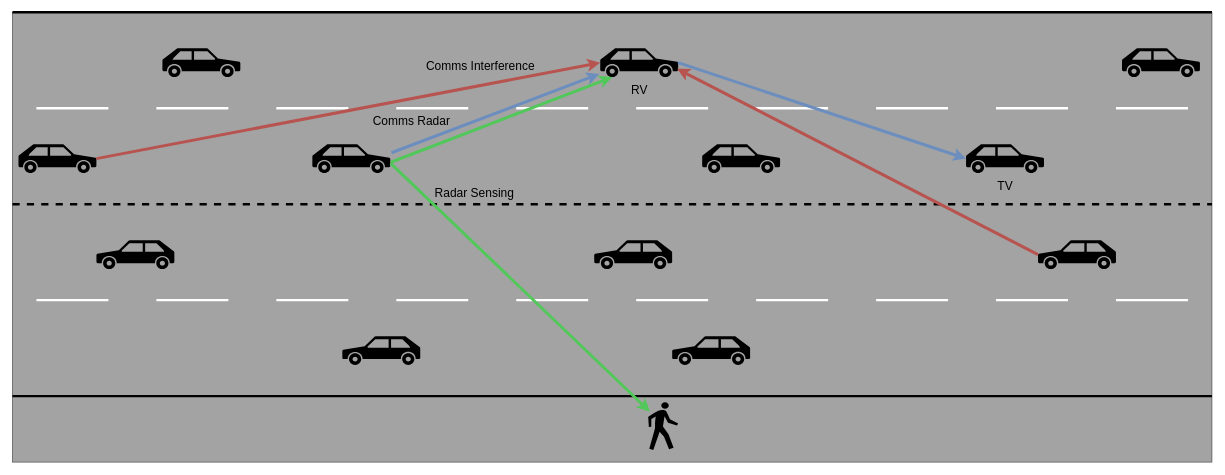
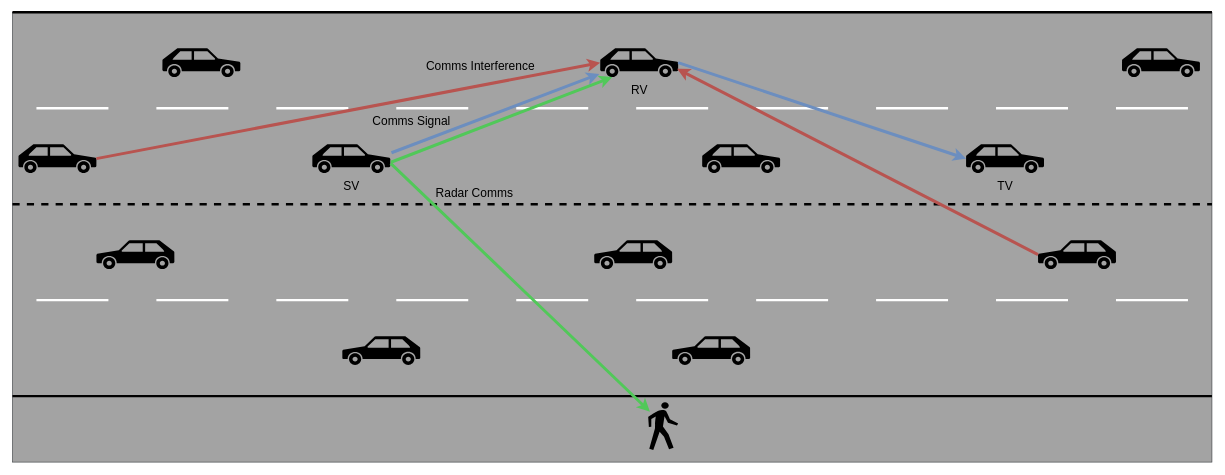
  <mxCell id="0" />
  <mxCell id="1" parent="0" />
  <mxCell id="2" value="" style="rounded=0;whiteSpace=wrap;html=1;fillColor=#A3A3A3;strokeColor=#36393d;" vertex="1" parent="1"><mxGeometry x="20" y="20" width="2000" height="750" as="geometry" /></mxCell>
  <mxCell id="3" value="" style="endArrow=none;html=1;rounded=0;strokeWidth=4;" edge="1" parent="1"><mxGeometry width="50" height="50" relative="1" as="geometry"><mxPoint x="20" y="20" as="sourcePoint" /><mxPoint x="2020" y="20" as="targetPoint" /></mxGeometry></mxCell>
  <mxCell id="4" value="" style="endArrow=none;html=1;rounded=0;strokeWidth=4;" edge="1" parent="1"><mxGeometry width="50" height="50" relative="1" as="geometry"><mxPoint x="20" y="660" as="sourcePoint" /><mxPoint x="2020" y="660" as="targetPoint" /></mxGeometry></mxCell>
  <mxCell id="5" value="" style="endArrow=none;dashed=1;html=1;rounded=0;strokeWidth=4;" edge="1" parent="1"><mxGeometry width="50" height="50" relative="1" as="geometry"><mxPoint x="20" y="340" as="sourcePoint" /><mxPoint x="2020" y="340" as="targetPoint" /></mxGeometry></mxCell>
  <mxCell id="6" value="" style="endArrow=none;html=1;rounded=0;strokeWidth=4;strokeColor=#FFFFFF;" edge="1" parent="1"><mxGeometry width="50" height="50" relative="1" as="geometry"><mxPoint x="60" y="180" as="sourcePoint" /><mxPoint x="180" y="180" as="targetPoint" /></mxGeometry></mxCell>
  <mxCell id="7" value="" style="endArrow=none;html=1;rounded=0;strokeWidth=4;strokeColor=#FFFFFF;" edge="1" parent="1"><mxGeometry width="50" height="50" relative="1" as="geometry"><mxPoint x="260" y="180" as="sourcePoint" /><mxPoint x="380" y="180" as="targetPoint" /></mxGeometry></mxCell>
  <mxCell id="8" value="" style="endArrow=none;html=1;rounded=0;strokeWidth=4;strokeColor=#FFFFFF;" edge="1" parent="1"><mxGeometry width="50" height="50" relative="1" as="geometry"><mxPoint x="460" y="180" as="sourcePoint" /><mxPoint x="580" y="180" as="targetPoint" /></mxGeometry></mxCell>
  <mxCell id="9" value="" style="endArrow=none;html=1;rounded=0;strokeWidth=4;strokeColor=#FFFFFF;" edge="1" parent="1"><mxGeometry width="50" height="50" relative="1" as="geometry"><mxPoint x="660" y="180" as="sourcePoint" /><mxPoint x="780" y="180" as="targetPoint" /></mxGeometry></mxCell>
  <mxCell id="10" value="" style="endArrow=none;html=1;rounded=0;strokeWidth=4;strokeColor=#FFFFFF;" edge="1" parent="1"><mxGeometry width="50" height="50" relative="1" as="geometry"><mxPoint x="860" y="180" as="sourcePoint" /><mxPoint x="980" y="180" as="targetPoint" /></mxGeometry></mxCell>
  <mxCell id="11" value="" style="endArrow=none;html=1;rounded=0;strokeWidth=4;strokeColor=#FFFFFF;" edge="1" parent="1"><mxGeometry width="50" height="50" relative="1" as="geometry"><mxPoint x="1060" y="180" as="sourcePoint" /><mxPoint x="1180" y="180" as="targetPoint" /></mxGeometry></mxCell>
  <mxCell id="12" value="" style="endArrow=none;html=1;rounded=0;strokeWidth=4;strokeColor=#FFFFFF;" edge="1" parent="1"><mxGeometry width="50" height="50" relative="1" as="geometry"><mxPoint x="1260" y="180" as="sourcePoint" /><mxPoint x="1380" y="180" as="targetPoint" /></mxGeometry></mxCell>
  <mxCell id="13" value="" style="endArrow=none;html=1;rounded=0;strokeWidth=4;strokeColor=#FFFFFF;" edge="1" parent="1"><mxGeometry width="50" height="50" relative="1" as="geometry"><mxPoint x="1460" y="180" as="sourcePoint" /><mxPoint x="1580" y="180" as="targetPoint" /></mxGeometry></mxCell>
  <mxCell id="14" value="" style="endArrow=none;html=1;rounded=0;strokeWidth=4;strokeColor=#FFFFFF;" edge="1" parent="1"><mxGeometry width="50" height="50" relative="1" as="geometry"><mxPoint x="1660" y="180" as="sourcePoint" /><mxPoint x="1780" y="180" as="targetPoint" /></mxGeometry></mxCell>
  <mxCell id="15" value="" style="endArrow=none;html=1;rounded=0;strokeWidth=4;strokeColor=#FFFFFF;" edge="1" parent="1"><mxGeometry width="50" height="50" relative="1" as="geometry"><mxPoint x="60" y="500" as="sourcePoint" /><mxPoint x="180" y="500" as="targetPoint" /></mxGeometry></mxCell>
  <mxCell id="16" value="" style="endArrow=none;html=1;rounded=0;strokeWidth=4;strokeColor=#FFFFFF;" edge="1" parent="1"><mxGeometry width="50" height="50" relative="1" as="geometry"><mxPoint x="260" y="500" as="sourcePoint" /><mxPoint x="380" y="500" as="targetPoint" /></mxGeometry></mxCell>
  <mxCell id="17" value="" style="endArrow=none;html=1;rounded=0;strokeWidth=4;strokeColor=#FFFFFF;" edge="1" parent="1"><mxGeometry width="50" height="50" relative="1" as="geometry"><mxPoint x="460" y="500" as="sourcePoint" /><mxPoint x="580" y="500" as="targetPoint" /></mxGeometry></mxCell>
  <mxCell id="18" value="" style="endArrow=none;html=1;rounded=0;strokeWidth=4;strokeColor=#FFFFFF;" edge="1" parent="1"><mxGeometry width="50" height="50" relative="1" as="geometry"><mxPoint x="660" y="500" as="sourcePoint" /><mxPoint x="780" y="500" as="targetPoint" /></mxGeometry></mxCell>
  <mxCell id="19" value="" style="endArrow=none;html=1;rounded=0;strokeWidth=4;strokeColor=#FFFFFF;" edge="1" parent="1"><mxGeometry width="50" height="50" relative="1" as="geometry"><mxPoint x="860" y="500" as="sourcePoint" /><mxPoint x="980" y="500" as="targetPoint" /></mxGeometry></mxCell>
  <mxCell id="20" value="" style="endArrow=none;html=1;rounded=0;strokeWidth=4;strokeColor=#FFFFFF;" edge="1" parent="1"><mxGeometry width="50" height="50" relative="1" as="geometry"><mxPoint x="1060" y="500" as="sourcePoint" /><mxPoint x="1180" y="500" as="targetPoint" /></mxGeometry></mxCell>
  <mxCell id="21" value="" style="endArrow=none;html=1;rounded=0;strokeWidth=4;strokeColor=#FFFFFF;" edge="1" parent="1"><mxGeometry width="50" height="50" relative="1" as="geometry"><mxPoint x="1260" y="500" as="sourcePoint" /><mxPoint x="1380" y="500" as="targetPoint" /></mxGeometry></mxCell>
  <mxCell id="22" value="" style="endArrow=none;html=1;rounded=0;strokeWidth=4;strokeColor=#FFFFFF;" edge="1" parent="1"><mxGeometry width="50" height="50" relative="1" as="geometry"><mxPoint x="1460" y="500" as="sourcePoint" /><mxPoint x="1580" y="500" as="targetPoint" /></mxGeometry></mxCell>
  <mxCell id="23" value="" style="endArrow=none;html=1;rounded=0;strokeWidth=4;strokeColor=#FFFFFF;" edge="1" parent="1"><mxGeometry width="50" height="50" relative="1" as="geometry"><mxPoint x="1660" y="500" as="sourcePoint" /><mxPoint x="1780" y="500" as="targetPoint" /></mxGeometry></mxCell>
  <mxCell id="24" value="" style="shape=mxgraph.signs.transportation.car_3;html=1;pointerEvents=1;fillColor=#000000;strokeColor=none;verticalLabelPosition=bottom;verticalAlign=top;align=center;flipH=1;" vertex="1" parent="1"><mxGeometry x="520" y="240" width="130" height="48" as="geometry" /></mxCell>
  <mxCell id="25" value="" style="shape=mxgraph.signs.transportation.car_3;html=1;pointerEvents=1;fillColor=#000000;strokeColor=none;verticalLabelPosition=bottom;verticalAlign=top;align=center;flipH=1;" vertex="1" parent="1"><mxGeometry x="1000" y="80" width="130" height="48" as="geometry" /></mxCell>
  <mxCell id="26" value="" style="shape=mxgraph.signs.transportation.car_3;html=1;pointerEvents=1;fillColor=#000000;strokeColor=none;verticalLabelPosition=bottom;verticalAlign=top;align=center;flipH=1;" vertex="1" parent="1"><mxGeometry x="1170" y="240" width="130" height="48" as="geometry" /></mxCell>
  <mxCell id="27" value="" style="shape=mxgraph.signs.transportation.car_3;html=1;pointerEvents=1;fillColor=#000000;strokeColor=none;verticalLabelPosition=bottom;verticalAlign=top;align=center;flipH=1;" vertex="1" parent="1"><mxGeometry x="30" y="240" width="130" height="48" as="geometry" /></mxCell>
  <mxCell id="28" value="" style="shape=mxgraph.signs.transportation.car_3;html=1;pointerEvents=1;fillColor=#000000;strokeColor=none;verticalLabelPosition=bottom;verticalAlign=top;align=center;flipH=1;" vertex="1" parent="1"><mxGeometry x="270" y="80" width="130" height="48" as="geometry" /></mxCell>
  <mxCell id="29" value="" style="shape=mxgraph.signs.transportation.car_3;html=1;pointerEvents=1;fillColor=#000000;strokeColor=none;verticalLabelPosition=bottom;verticalAlign=top;align=center;flipH=0;" vertex="1" parent="1"><mxGeometry x="1730" y="400" width="130" height="48" as="geometry" /></mxCell>
  <mxCell id="30" value="" style="shape=mxgraph.signs.transportation.car_3;html=1;pointerEvents=1;fillColor=#000000;strokeColor=none;verticalLabelPosition=bottom;verticalAlign=top;align=center;flipH=0;" vertex="1" parent="1"><mxGeometry x="990" y="400" width="130" height="48" as="geometry" /></mxCell>
  <mxCell id="31" value="" style="shape=mxgraph.signs.transportation.car_3;html=1;pointerEvents=1;fillColor=#000000;strokeColor=none;verticalLabelPosition=bottom;verticalAlign=top;align=center;flipH=0;" vertex="1" parent="1"><mxGeometry x="1120" y="560" width="130" height="48" as="geometry" /></mxCell>
  <mxCell id="32" value="" style="shape=mxgraph.signs.transportation.car_3;html=1;pointerEvents=1;fillColor=#000000;strokeColor=none;verticalLabelPosition=bottom;verticalAlign=top;align=center;flipH=0;" vertex="1" parent="1"><mxGeometry x="570" y="560" width="130" height="48" as="geometry" /></mxCell>
  <mxCell id="33" value="" style="shape=mxgraph.signs.transportation.car_3;html=1;pointerEvents=1;fillColor=#000000;strokeColor=none;verticalLabelPosition=bottom;verticalAlign=top;align=center;flipH=0;" vertex="1" parent="1"><mxGeometry x="160" y="400" width="130" height="48" as="geometry" /></mxCell>
  <mxCell id="34" value="" style="endArrow=none;html=1;rounded=0;strokeWidth=4;strokeColor=#FFFFFF;" edge="1" parent="1"><mxGeometry width="50" height="50" relative="1" as="geometry"><mxPoint x="1860" y="500" as="sourcePoint" /><mxPoint x="1980" y="500" as="targetPoint" /></mxGeometry></mxCell>
  <mxCell id="35" value="" style="shape=mxgraph.signs.transportation.car_3;html=1;pointerEvents=1;fillColor=#000000;strokeColor=none;verticalLabelPosition=bottom;verticalAlign=top;align=center;flipH=1;" vertex="1" parent="1"><mxGeometry x="1610" y="240" width="130" height="48" as="geometry" /></mxCell>
  <mxCell id="36" value="" style="shape=mxgraph.signs.transportation.car_3;html=1;pointerEvents=1;fillColor=#000000;strokeColor=none;verticalLabelPosition=bottom;verticalAlign=top;align=center;flipH=1;" vertex="1" parent="1"><mxGeometry x="1870" y="80" width="130" height="48" as="geometry" /></mxCell>
  <mxCell id="37" value="" style="endArrow=none;html=1;rounded=0;strokeWidth=4;strokeColor=#FFFFFF;" edge="1" parent="1"><mxGeometry width="50" height="50" relative="1" as="geometry"><mxPoint x="1860" y="180" as="sourcePoint" /><mxPoint x="1980" y="180" as="targetPoint" /><Array as="points"><mxPoint x="1970" y="180" /></Array></mxGeometry></mxCell>
+ <mxCell id="38" value="&lt;font style=&quot;font-size: 20px;&quot;&gt;SV&lt;/font&gt;" style="text;html=1;align=center;verticalAlign=middle;resizable=0;points=[];autosize=1;strokeColor=none;fillColor=none;" vertex="1" parent="1"><mxGeometry x="560" y="288" width="50" height="40" as="geometry" /></mxCell>
  <mxCell id="39" value="&lt;font style=&quot;font-size: 20px;&quot;&gt;RV&lt;/font&gt;" style="text;html=1;align=center;verticalAlign=middle;resizable=0;points=[];autosize=1;strokeColor=none;fillColor=none;" vertex="1" parent="1"><mxGeometry x="1040" y="128" width="50" height="40" as="geometry" /></mxCell>
  <mxCell id="40" value="&lt;font style=&quot;font-size: 20px;&quot;&gt;TV&lt;/font&gt;" style="text;html=1;align=center;verticalAlign=middle;resizable=0;points=[];autosize=1;strokeColor=none;fillColor=none;" vertex="1" parent="1"><mxGeometry x="1650" y="288" width="50" height="40" as="geometry" /></mxCell>
  <mxCell id="41" value="" style="endArrow=classic;html=1;rounded=0;exitX=0;exitY=0.5;exitDx=0;exitDy=0;exitPerimeter=0;entryX=1;entryY=0.5;entryDx=0;entryDy=0;entryPerimeter=0;strokeWidth=5;fillColor=#dae8fc;strokeColor=#6c8ebf;" edge="1" parent="1" source="25" target="35"><mxGeometry width="50" height="50" relative="1" as="geometry"><mxPoint x="1230" y="150" as="sourcePoint" /><mxPoint x="1280" y="100" as="targetPoint" /></mxGeometry></mxCell>
  <mxCell id="42" value="" style="endArrow=classic;html=1;rounded=0;exitX=-0.015;exitY=0.295;exitDx=0;exitDy=0;exitPerimeter=0;entryX=1.012;entryY=0.893;entryDx=0;entryDy=0;entryPerimeter=0;strokeWidth=5;fillColor=#dae8fc;strokeColor=#6c8ebf;" edge="1" parent="1" source="24" target="25"><mxGeometry width="50" height="50" relative="1" as="geometry"><mxPoint x="940" y="550" as="sourcePoint" /><mxPoint x="990" y="500" as="targetPoint" /></mxGeometry></mxCell>
  <mxCell id="43" value="" style="endArrow=classic;html=1;rounded=0;exitX=0;exitY=0.5;exitDx=0;exitDy=0;exitPerimeter=0;entryX=1;entryY=0.5;entryDx=0;entryDy=0;entryPerimeter=0;fillColor=#f8cecc;strokeColor=#b85450;strokeWidth=5;" edge="1" parent="1" source="27" target="25"><mxGeometry width="50" height="50" relative="1" as="geometry"><mxPoint x="230" y="310" as="sourcePoint" /><mxPoint x="580" y="150" as="targetPoint" /></mxGeometry></mxCell>
  <mxCell id="44" value="" style="endArrow=classic;html=1;rounded=0;exitX=0;exitY=0.5;exitDx=0;exitDy=0;exitPerimeter=0;entryX=0.014;entryY=0.713;entryDx=0;entryDy=0;entryPerimeter=0;fillColor=#f8cecc;strokeColor=#b85450;strokeWidth=5;" edge="1" parent="1" source="29" target="25"><mxGeometry width="50" height="50" relative="1" as="geometry"><mxPoint x="160" y="274" as="sourcePoint" /><mxPoint x="1010" y="114" as="targetPoint" /></mxGeometry></mxCell>
  <mxCell id="45" value="" style="endArrow=classic;html=1;rounded=0;entryX=0.845;entryY=1;entryDx=0;entryDy=0;entryPerimeter=0;strokeWidth=5;fillColor=#d5e8d4;strokeColor=light-dark(#51c859, #446e2c);" edge="1" parent="1" target="25"><mxGeometry width="50" height="50" relative="1" as="geometry"><mxPoint x="651" y="270" as="sourcePoint" /><mxPoint x="1008" y="133" as="targetPoint" /></mxGeometry></mxCell>
- <mxCell id="46" value="&lt;font style=&quot;font-size: 20px;&quot;&gt;Radar Sensing&lt;/font&gt;" style="text;html=1;align=center;verticalAlign=middle;resizable=0;points=[];autosize=1;strokeColor=none;fillColor=none;" vertex="1" parent="1"><mxGeometry x="710" y="300" width="160" height="40" as="geometry" /></mxCell>
- <mxCell id="47" value="&lt;font style=&quot;font-size: 20px;&quot;&gt;Comms Radar&lt;/font&gt;" style="text;html=1;align=center;verticalAlign=middle;resizable=0;points=[];autosize=1;strokeColor=none;fillColor=none;" vertex="1" parent="1"><mxGeometry x="610" y="180" width="150" height="40" as="geometry" /></mxCell>
+ <mxCell id="46" value="&lt;font style=&quot;font-size: 20px;&quot;&gt;Radar Comms&lt;/font&gt;" style="text;html=1;align=center;verticalAlign=middle;resizable=0;points=[];autosize=1;strokeColor=none;fillColor=none;" vertex="1" parent="1"><mxGeometry x="710" y="300" width="160" height="40" as="geometry" /></mxCell>
+ <mxCell id="47" value="&lt;font style=&quot;font-size: 20px;&quot;&gt;Comms Signal&lt;/font&gt;" style="text;html=1;align=center;verticalAlign=middle;resizable=0;points=[];autosize=1;strokeColor=none;fillColor=none;" vertex="1" parent="1"><mxGeometry x="610" y="180" width="150" height="40" as="geometry" /></mxCell>
  <mxCell id="48" value="&lt;font style=&quot;font-size: 20px;&quot;&gt;Comms Interference&lt;/font&gt;" style="text;html=1;align=center;verticalAlign=middle;resizable=0;points=[];autosize=1;strokeColor=none;fillColor=none;" vertex="1" parent="1"><mxGeometry x="700" y="88" width="200" height="40" as="geometry" /></mxCell>
  <mxCell id="49" value="" style="endArrow=classic;html=1;rounded=0;entryX=0.1;entryY=0.2;entryDx=0;entryDy=0;entryPerimeter=0;strokeWidth=5;fillColor=#d5e8d4;strokeColor=light-dark(#51c859, #446e2c);exitX=-0.005;exitY=0.664;exitDx=0;exitDy=0;exitPerimeter=0;" edge="1" parent="1" source="24"><mxGeometry width="50" height="50" relative="1" as="geometry"><mxPoint x="661" y="280" as="sourcePoint" /><mxPoint x="1083" y="686" as="targetPoint" /></mxGeometry></mxCell>
  <mxCell id="50" value="" style="shape=mxgraph.signs.people.walking;html=1;pointerEvents=1;fillColor=#000000;strokeColor=none;verticalLabelPosition=bottom;verticalAlign=top;align=center;" vertex="1" parent="1"><mxGeometry x="1080" y="670" width="50" height="80" as="geometry" /></mxCell>
